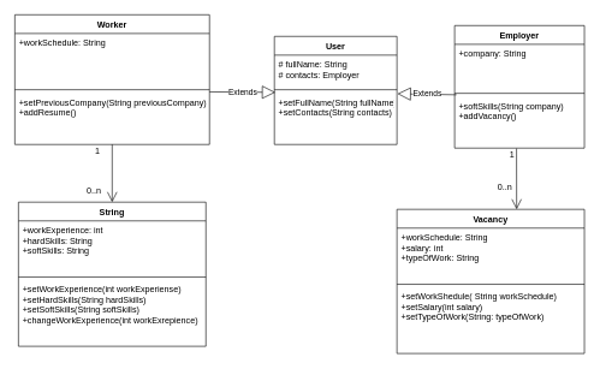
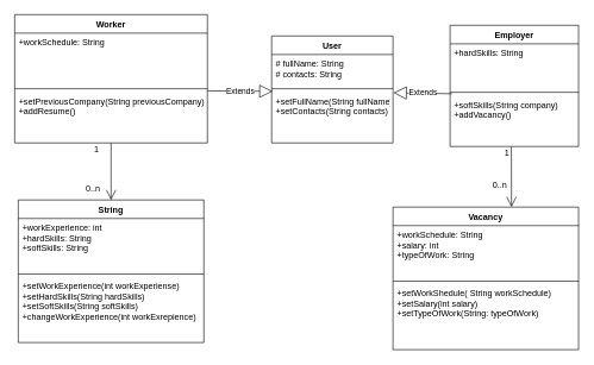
  <mxCell id="0" />
  <mxCell id="1" parent="0" />
  <mxCell id="2" value="Worker" style="swimlane;fontStyle=1;align=center;verticalAlign=top;childLayout=stackLayout;horizontal=1;startSize=26;horizontalStack=0;resizeParent=1;resizeParentMax=0;resizeLast=0;collapsible=1;marginBottom=0;" vertex="1" parent="1"><mxGeometry x="20" y="20" width="270" height="180" as="geometry" /></mxCell>
  <mxCell id="3" value="+workSchedule: String" style="text;strokeColor=none;fillColor=none;align=left;verticalAlign=top;spacingLeft=4;spacingRight=4;overflow=hidden;rotatable=0;points=[[0,0.5],[1,0.5]];portConstraint=eastwest;" vertex="1" parent="2"><mxGeometry y="26" width="270" height="74" as="geometry" /></mxCell>
  <mxCell id="4" value="" style="line;strokeWidth=1;fillColor=none;align=left;verticalAlign=middle;spacingTop=-1;spacingLeft=3;spacingRight=3;rotatable=0;labelPosition=right;points=[];portConstraint=eastwest;" vertex="1" parent="2"><mxGeometry y="100" width="270" height="8" as="geometry" /></mxCell>
  <mxCell id="5" value="+setPreviousCompany(String previousCompany)&#10;+addResume()&#10;" style="text;strokeColor=none;fillColor=none;align=left;verticalAlign=top;spacingLeft=4;spacingRight=4;overflow=hidden;rotatable=0;points=[[0,0.5],[1,0.5]];portConstraint=eastwest;" vertex="1" parent="2"><mxGeometry y="108" width="270" height="72" as="geometry" /></mxCell>
  <mxCell id="6" value="Employer" style="swimlane;fontStyle=1;align=center;verticalAlign=top;childLayout=stackLayout;horizontal=1;startSize=26;horizontalStack=0;resizeParent=1;resizeParentMax=0;resizeLast=0;collapsible=1;marginBottom=0;" vertex="1" parent="1"><mxGeometry x="630" y="35" width="180" height="170" as="geometry" /></mxCell>
- <mxCell id="7" value="+company: String" style="text;strokeColor=none;fillColor=none;align=left;verticalAlign=top;spacingLeft=4;spacingRight=4;overflow=hidden;rotatable=0;points=[[0,0.5],[1,0.5]];portConstraint=eastwest;" vertex="1" parent="6"><mxGeometry y="26" width="180" height="64" as="geometry" /></mxCell>
+ <mxCell id="7" value="+hardSkills: String" style="text;strokeColor=none;fillColor=none;align=left;verticalAlign=top;spacingLeft=4;spacingRight=4;overflow=hidden;rotatable=0;points=[[0,0.5],[1,0.5]];portConstraint=eastwest;" vertex="1" parent="6"><mxGeometry y="26" width="180" height="64" as="geometry" /></mxCell>
  <mxCell id="8" value="" style="line;strokeWidth=1;fillColor=none;align=left;verticalAlign=middle;spacingTop=-1;spacingLeft=3;spacingRight=3;rotatable=0;labelPosition=right;points=[];portConstraint=eastwest;" vertex="1" parent="6"><mxGeometry y="90" width="180" height="8" as="geometry" /></mxCell>
  <mxCell id="9" value="+softSkills(String company)&#10;+addVacancy()" style="text;strokeColor=none;fillColor=none;align=left;verticalAlign=top;spacingLeft=4;spacingRight=4;overflow=hidden;rotatable=0;points=[[0,0.5],[1,0.5]];portConstraint=eastwest;" vertex="1" parent="6"><mxGeometry y="98" width="180" height="72" as="geometry" /></mxCell>
  <mxCell id="10" value="User" style="swimlane;fontStyle=1;align=center;verticalAlign=top;childLayout=stackLayout;horizontal=1;startSize=26;horizontalStack=0;resizeParent=1;resizeParentMax=0;resizeLast=0;collapsible=1;marginBottom=0;" vertex="1" parent="1"><mxGeometry x="380" y="50" width="170" height="150" as="geometry" /></mxCell>
- <mxCell id="11" value="# fullName: String&#10;# contacts: Employer&#10;" style="text;strokeColor=none;fillColor=none;align=left;verticalAlign=top;spacingLeft=4;spacingRight=4;overflow=hidden;rotatable=0;points=[[0,0.5],[1,0.5]];portConstraint=eastwest;" vertex="1" parent="10"><mxGeometry y="26" width="170" height="44" as="geometry" /></mxCell>
+ <mxCell id="11" value="# fullName: String&#10;# contacts: String&#10;" style="text;strokeColor=none;fillColor=none;align=left;verticalAlign=top;spacingLeft=4;spacingRight=4;overflow=hidden;rotatable=0;points=[[0,0.5],[1,0.5]];portConstraint=eastwest;" vertex="1" parent="10"><mxGeometry y="26" width="170" height="44" as="geometry" /></mxCell>
  <mxCell id="12" value="" style="line;strokeWidth=1;fillColor=none;align=left;verticalAlign=middle;spacingTop=-1;spacingLeft=3;spacingRight=3;rotatable=0;labelPosition=right;points=[];portConstraint=eastwest;" vertex="1" parent="10"><mxGeometry y="70" width="170" height="8" as="geometry" /></mxCell>
  <mxCell id="13" value="+setFullName(String fullName)&#10;+setContacts(String contacts)" style="text;strokeColor=none;fillColor=none;align=left;verticalAlign=top;spacingLeft=4;spacingRight=4;overflow=hidden;rotatable=0;points=[[0,0.5],[1,0.5]];portConstraint=eastwest;" vertex="1" parent="10"><mxGeometry y="78" width="170" height="72" as="geometry" /></mxCell>
  <mxCell id="14" value="String" style="swimlane;fontStyle=1;align=center;verticalAlign=top;childLayout=stackLayout;horizontal=1;startSize=26;horizontalStack=0;resizeParent=1;resizeParentMax=0;resizeLast=0;collapsible=1;marginBottom=0;" vertex="1" parent="1"><mxGeometry x="25" y="280" width="260" height="200" as="geometry" /></mxCell>
  <mxCell id="15" value="+workExperience: int&#10;+hardSkills: String&#10;+softSkills: String" style="text;strokeColor=none;fillColor=none;align=left;verticalAlign=top;spacingLeft=4;spacingRight=4;overflow=hidden;rotatable=0;points=[[0,0.5],[1,0.5]];portConstraint=eastwest;" vertex="1" parent="14"><mxGeometry y="26" width="260" height="74" as="geometry" /></mxCell>
  <mxCell id="16" value="" style="line;strokeWidth=1;fillColor=none;align=left;verticalAlign=middle;spacingTop=-1;spacingLeft=3;spacingRight=3;rotatable=0;labelPosition=right;points=[];portConstraint=eastwest;" vertex="1" parent="14"><mxGeometry y="100" width="260" height="8" as="geometry" /></mxCell>
  <mxCell id="17" value="+setWorkExperience(int workExperiense)&#10;+setHardSkills(String hardSkills)&#10;+setSoftSkills(String softSkills)&#10;+changeWorkExperience(int workExrepience)" style="text;strokeColor=none;fillColor=none;align=left;verticalAlign=top;spacingLeft=4;spacingRight=4;overflow=hidden;rotatable=0;points=[[0,0.5],[1,0.5]];portConstraint=eastwest;" vertex="1" parent="14"><mxGeometry y="108" width="260" height="92" as="geometry" /></mxCell>
  <mxCell id="18" value="Vacancy" style="swimlane;fontStyle=1;align=center;verticalAlign=top;childLayout=stackLayout;horizontal=1;startSize=26;horizontalStack=0;resizeParent=1;resizeParentMax=0;resizeLast=0;collapsible=1;marginBottom=0;" vertex="1" parent="1"><mxGeometry x="550" y="290" width="260" height="200" as="geometry"><mxRectangle x="560" y="460" width="80" height="26" as="alternateBounds" /></mxGeometry></mxCell>
  <mxCell id="19" value="+workSchedule: String&#10;+salary: int&#10;+typeOfWork: String" style="text;strokeColor=none;fillColor=none;align=left;verticalAlign=top;spacingLeft=4;spacingRight=4;overflow=hidden;rotatable=0;points=[[0,0.5],[1,0.5]];portConstraint=eastwest;" vertex="1" parent="18"><mxGeometry y="26" width="260" height="74" as="geometry" /></mxCell>
  <mxCell id="20" value="" style="line;strokeWidth=1;fillColor=none;align=left;verticalAlign=middle;spacingTop=-1;spacingLeft=3;spacingRight=3;rotatable=0;labelPosition=right;points=[];portConstraint=eastwest;" vertex="1" parent="18"><mxGeometry y="100" width="260" height="8" as="geometry" /></mxCell>
  <mxCell id="21" value="+setWorkShedule( String workSchedule)&#10;+setSalary(int salary)&#10;+setTypeOfWork(String: typeOfWork)" style="text;strokeColor=none;fillColor=none;align=left;verticalAlign=top;spacingLeft=4;spacingRight=4;overflow=hidden;rotatable=0;points=[[0,0.5],[1,0.5]];portConstraint=eastwest;" vertex="1" parent="18"><mxGeometry y="108" width="260" height="92" as="geometry" /></mxCell>
  <mxCell id="22" value="1" style="text;html=1;strokeColor=none;fillColor=none;align=center;verticalAlign=middle;whiteSpace=wrap;rounded=0;" vertex="1" parent="1"><mxGeometry x="120" y="200" width="30" height="20" as="geometry" /></mxCell>
  <mxCell id="23" value="0..n" style="text;html=1;strokeColor=none;fillColor=none;align=center;verticalAlign=middle;whiteSpace=wrap;rounded=0;" vertex="1" parent="1"><mxGeometry x="110" y="250" width="40" height="30" as="geometry" /></mxCell>
  <mxCell id="24" value="" style="endArrow=open;endFill=1;endSize=12;html=1;entryX=0.5;entryY=0;entryDx=0;entryDy=0;" edge="1" parent="1" source="5" target="14"><mxGeometry width="160" relative="1" as="geometry"><mxPoint x="380" y="290" as="sourcePoint" /><mxPoint x="540" y="290" as="targetPoint" /></mxGeometry></mxCell>
  <mxCell id="25" value="" style="endArrow=open;endFill=1;endSize=12;html=1;exitX=0.477;exitY=1.008;exitDx=0;exitDy=0;exitPerimeter=0;" edge="1" parent="1" source="9"><mxGeometry width="160" relative="1" as="geometry"><mxPoint x="710" y="220" as="sourcePoint" /><mxPoint x="716" y="290" as="targetPoint" /></mxGeometry></mxCell>
  <mxCell id="26" value="1" style="text;html=1;strokeColor=none;fillColor=none;align=center;verticalAlign=middle;whiteSpace=wrap;rounded=0;" vertex="1" parent="1"><mxGeometry x="690" y="205" width="40" height="20" as="geometry" /></mxCell>
  <mxCell id="27" value="0..n" style="text;html=1;strokeColor=none;fillColor=none;align=center;verticalAlign=middle;whiteSpace=wrap;rounded=0;" vertex="1" parent="1"><mxGeometry x="680" y="250" width="40" height="20" as="geometry" /></mxCell>
  <mxCell id="28" value="Extends" style="endArrow=block;endSize=16;endFill=0;html=1;exitX=1;exitY=0.875;exitDx=0;exitDy=0;exitPerimeter=0;entryX=0.008;entryY=-0.005;entryDx=0;entryDy=0;entryPerimeter=0;" edge="1" parent="1" source="4" target="13"><mxGeometry width="160" relative="1" as="geometry"><mxPoint x="380" y="290" as="sourcePoint" /><mxPoint x="540" y="290" as="targetPoint" /></mxGeometry></mxCell>
  <mxCell id="29" value="Extends" style="endArrow=block;endSize=16;endFill=0;html=1;exitX=0.014;exitY=1.094;exitDx=0;exitDy=0;exitPerimeter=0;entryX=1.004;entryY=0.023;entryDx=0;entryDy=0;entryPerimeter=0;" edge="1" parent="1" source="7" target="13"><mxGeometry width="160" relative="1" as="geometry"><mxPoint x="380" y="290" as="sourcePoint" /><mxPoint x="540" y="290" as="targetPoint" /></mxGeometry></mxCell>
